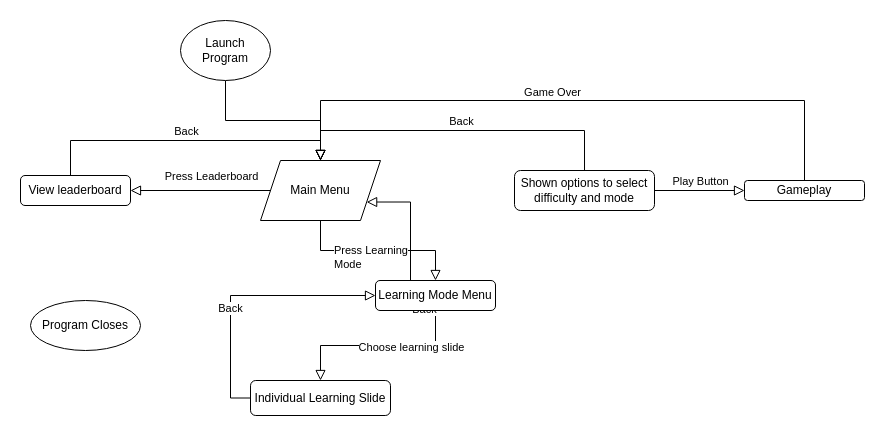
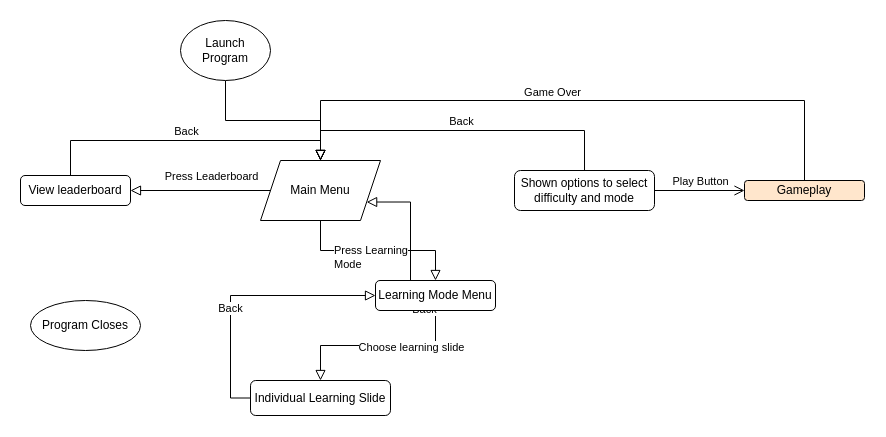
  <mxCell id="0" />
  <mxCell id="1" parent="0" />
  <mxCell id="2" value="" style="rounded=0;html=1;jettySize=auto;orthogonalLoop=1;fontSize=11;endArrow=block;endFill=0;endSize=8;strokeWidth=1;shadow=0;labelBackgroundColor=none;edgeStyle=orthogonalEdgeStyle;exitX=0.5;exitY=1;exitDx=0;exitDy=0;entryX=0.5;entryY=0;entryDx=0;entryDy=0;" edge="1" parent="1" source="8" target="16"><mxGeometry relative="1" as="geometry"><mxPoint x="330" y="110" as="sourcePoint" /></mxGeometry></mxCell>
- <mxCell id="3" value="" style="edgeStyle=orthogonalEdgeStyle;rounded=0;orthogonalLoop=1;jettySize=auto;html=1;endArrow=block;endFill=0;endSize=8;" edge="1" parent="1" source="7" target="11"><mxGeometry relative="1" as="geometry" /></mxCell>
+ <mxCell id="3" value="" style="edgeStyle=orthogonalEdgeStyle;rounded=0;orthogonalLoop=1;jettySize=auto;html=1;endArrow=open;endFill=0;endSize=8;" edge="1" parent="1" source="7" target="11"><mxGeometry relative="1" as="geometry" /></mxCell>
  <mxCell id="4" value="Play Button" style="edgeLabel;html=1;align=center;verticalAlign=middle;resizable=0;points=[];" vertex="1" connectable="0" parent="3"><mxGeometry x="-0.009" y="1" relative="1" as="geometry"><mxPoint y="-9" as="offset" /></mxGeometry></mxCell>
  <mxCell id="5" style="edgeStyle=orthogonalEdgeStyle;rounded=0;orthogonalLoop=1;jettySize=auto;html=1;endArrow=block;endFill=0;endSize=8;entryX=0.5;entryY=0;entryDx=0;entryDy=0;" edge="1" parent="1"><mxGeometry relative="1" as="geometry"><mxPoint x="320" y="160" as="targetPoint" /><mxPoint x="584.034" y="170" as="sourcePoint" /><Array as="points"><mxPoint x="584" y="130" /><mxPoint x="320" y="130" /></Array></mxGeometry></mxCell>
  <mxCell id="6" value="Back" style="edgeLabel;html=1;align=center;verticalAlign=middle;resizable=0;points=[];" vertex="1" connectable="0" parent="5"><mxGeometry x="0.106" y="1" relative="1" as="geometry"><mxPoint x="21" y="-11" as="offset" /></mxGeometry></mxCell>
  <mxCell id="7" value="Shown options to select difficulty and mode" style="rounded=1;whiteSpace=wrap;html=1;fontSize=12;glass=0;strokeWidth=1;shadow=0;" vertex="1" parent="1"><mxGeometry x="514" y="170" width="140" height="40" as="geometry" /></mxCell>
  <mxCell id="8" value="Launch Program" style="ellipse;whiteSpace=wrap;html=1;" vertex="1" parent="1"><mxGeometry x="180" y="20" width="90" height="60" as="geometry" /></mxCell>
  <mxCell id="9" style="edgeStyle=orthogonalEdgeStyle;rounded=0;orthogonalLoop=1;jettySize=auto;html=1;endArrow=block;endFill=0;endSize=8;entryX=0.5;entryY=0;entryDx=0;entryDy=0;" edge="1" parent="1" source="11" target="16"><mxGeometry relative="1" as="geometry"><mxPoint x="330" y="120" as="targetPoint" /><Array as="points"><mxPoint x="804" y="100" /><mxPoint x="320" y="100" /></Array></mxGeometry></mxCell>
  <mxCell id="10" value="Game Over" style="edgeLabel;html=1;align=center;verticalAlign=bottom;resizable=0;points=[];horizontal=1;" vertex="1" connectable="0" parent="9"><mxGeometry x="0.101" y="-1" relative="1" as="geometry"><mxPoint x="11" y="1" as="offset" /></mxGeometry></mxCell>
- <mxCell id="11" value="Gameplay" style="whiteSpace=wrap;html=1;rounded=1;glass=0;strokeWidth=1;shadow=0;" vertex="1" parent="1"><mxGeometry x="744" y="180" width="120" height="20" as="geometry" /></mxCell>
+ <mxCell id="11" value="Gameplay" style="whiteSpace=wrap;html=1;rounded=1;glass=0;strokeWidth=1;shadow=0;fillColor=#ffe6cc;" vertex="1" parent="1"><mxGeometry x="744" y="180" width="120" height="20" as="geometry" /></mxCell>
  <mxCell id="12" value="" style="edgeStyle=orthogonalEdgeStyle;rounded=0;orthogonalLoop=1;jettySize=auto;html=1;endArrow=block;endFill=0;endSize=8;" edge="1" parent="1" source="16" target="19"><mxGeometry relative="1" as="geometry" /></mxCell>
  <mxCell id="13" value="Press Leaderboard" style="edgeLabel;html=1;align=center;verticalAlign=middle;resizable=0;points=[];" vertex="1" connectable="0" parent="12"><mxGeometry x="0.07" relative="1" as="geometry"><mxPoint x="15" y="-15" as="offset" /></mxGeometry></mxCell>
  <mxCell id="14" value="" style="edgeStyle=orthogonalEdgeStyle;rounded=0;orthogonalLoop=1;jettySize=auto;html=1;endSize=8;endArrow=block;endFill=0;" edge="1" parent="1" source="16" target="24"><mxGeometry relative="1" as="geometry" /></mxCell>
  <mxCell id="15" value="Press Learning&lt;br&gt;Mode" style="edgeLabel;html=1;align=left;verticalAlign=middle;resizable=0;points=[];" connectable="0" vertex="1" parent="14"><mxGeometry x="-0.516" relative="1" as="geometry"><mxPoint y="6" as="offset" /></mxGeometry></mxCell>
  <mxCell id="16" value="Main Menu" style="shape=parallelogram;perimeter=parallelogramPerimeter;whiteSpace=wrap;html=1;fixedSize=1;" vertex="1" parent="1"><mxGeometry x="260" y="160" width="120" height="60" as="geometry" /></mxCell>
  <mxCell id="17" style="edgeStyle=orthogonalEdgeStyle;rounded=0;orthogonalLoop=1;jettySize=auto;html=1;exitX=0.5;exitY=0;exitDx=0;exitDy=0;entryX=0.5;entryY=0;entryDx=0;entryDy=0;endArrow=block;endFill=0;endSize=8;" edge="1" parent="1" source="19" target="16"><mxGeometry relative="1" as="geometry"><Array as="points"><mxPoint x="70" y="175" /><mxPoint x="70" y="140" /><mxPoint x="320" y="140" /></Array></mxGeometry></mxCell>
  <mxCell id="18" value="Back" style="edgeLabel;html=1;align=center;verticalAlign=middle;resizable=0;points=[];" vertex="1" connectable="0" parent="17"><mxGeometry x="-0.015" y="2" relative="1" as="geometry"><mxPoint x="2" y="-8" as="offset" /></mxGeometry></mxCell>
  <mxCell id="19" value="View leaderboard" style="rounded=1;whiteSpace=wrap;html=1;" vertex="1" parent="1"><mxGeometry x="20" y="175" width="110" height="30" as="geometry" /></mxCell>
  <mxCell id="20" value="" style="edgeStyle=orthogonalEdgeStyle;rounded=0;orthogonalLoop=1;jettySize=auto;html=1;endSize=8;endArrow=block;endFill=0;" edge="1" parent="1" source="24" target="27"><mxGeometry relative="1" as="geometry" /></mxCell>
  <mxCell id="21" value="Choose learning slide" style="edgeLabel;html=1;align=center;verticalAlign=middle;resizable=0;points=[];" vertex="1" connectable="0" parent="20"><mxGeometry x="-0.346" y="1" relative="1" as="geometry"><mxPoint as="offset" /></mxGeometry></mxCell>
  <mxCell id="22" style="edgeStyle=orthogonalEdgeStyle;rounded=0;orthogonalLoop=1;jettySize=auto;html=1;exitX=1;exitY=0.5;exitDx=0;exitDy=0;endSize=8;endArrow=block;endFill=0;entryX=1;entryY=0.75;entryDx=0;entryDy=0;" edge="1" parent="1" source="24" target="16"><mxGeometry relative="1" as="geometry"><mxPoint x="370" y="200" as="targetPoint" /><Array as="points"><mxPoint x="410" y="295" /><mxPoint x="410" y="201" /></Array></mxGeometry></mxCell>
  <mxCell id="23" value="Back" style="edgeLabel;html=1;align=center;verticalAlign=middle;resizable=0;points=[];" vertex="1" connectable="0" parent="22"><mxGeometry x="-0.029" y="-1" relative="1" as="geometry"><mxPoint x="12" y="36" as="offset" /></mxGeometry></mxCell>
  <mxCell id="24" value="Learning Mode Menu" style="rounded=1;whiteSpace=wrap;html=1;" vertex="1" parent="1"><mxGeometry x="375" y="280" width="120" height="30" as="geometry" /></mxCell>
  <mxCell id="25" style="edgeStyle=orthogonalEdgeStyle;rounded=0;orthogonalLoop=1;jettySize=auto;html=1;exitX=0;exitY=0.5;exitDx=0;exitDy=0;entryX=0;entryY=0.5;entryDx=0;entryDy=0;endSize=8;endArrow=block;endFill=0;" edge="1" parent="1" source="27" target="24"><mxGeometry relative="1" as="geometry" /></mxCell>
  <mxCell id="26" value="Back" style="edgeLabel;html=1;align=center;verticalAlign=middle;resizable=0;points=[];" vertex="1" connectable="0" parent="25"><mxGeometry x="-0.261" y="1" relative="1" as="geometry"><mxPoint y="-11" as="offset" /></mxGeometry></mxCell>
  <mxCell id="27" value="Individual Learning Slide" style="rounded=1;whiteSpace=wrap;html=1;" vertex="1" parent="1"><mxGeometry x="250" y="380" width="140" height="35" as="geometry" /></mxCell>
  <mxCell id="28" value="Program Closes" style="ellipse;whiteSpace=wrap;html=1;" vertex="1" parent="1"><mxGeometry x="30" y="300" width="110" height="50" as="geometry" /></mxCell>
